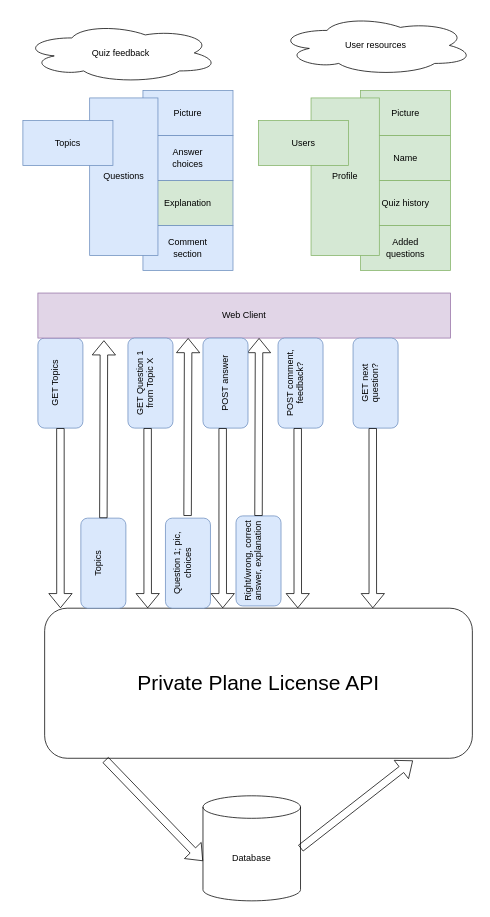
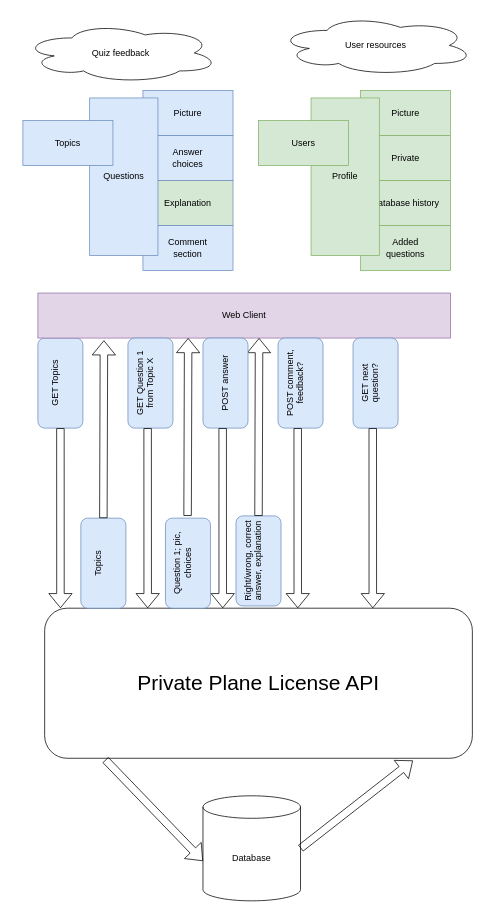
  <mxCell id="0" />
  <mxCell id="1" parent="0" />
  <mxCell id="2" value="" style="rounded=1;whiteSpace=wrap;html=1;rotation=-90;fillColor=#dae8fc;strokeColor=#6c8ebf;" vertex="1" parent="1"><mxGeometry x="20" y="480" width="120" height="60" as="geometry" /></mxCell>
  <mxCell id="3" value="Added &lt;br&gt;questions" style="rounded=0;whiteSpace=wrap;html=1;fillColor=#d5e8d4;strokeColor=#82b366;" vertex="1" parent="1"><mxGeometry x="480" y="300" width="120" height="60" as="geometry" /></mxCell>
- <mxCell id="4" value="Quiz history" style="rounded=0;whiteSpace=wrap;html=1;fillColor=#d5e8d4;strokeColor=#82b366;" vertex="1" parent="1"><mxGeometry x="480" y="240" width="120" height="60" as="geometry" /></mxCell>
- <mxCell id="5" value="Name" style="rounded=0;whiteSpace=wrap;html=1;fillColor=#d5e8d4;strokeColor=#82b366;" vertex="1" parent="1"><mxGeometry x="480" y="180" width="120" height="60" as="geometry" /></mxCell>
+ <mxCell id="4" value="Database history" style="rounded=0;whiteSpace=wrap;html=1;fillColor=#d5e8d4;strokeColor=#82b366;" vertex="1" parent="1"><mxGeometry x="480" y="240" width="120" height="60" as="geometry" /></mxCell>
+ <mxCell id="5" value="Private" style="rounded=0;whiteSpace=wrap;html=1;fillColor=#d5e8d4;strokeColor=#82b366;" vertex="1" parent="1"><mxGeometry x="480" y="180" width="120" height="60" as="geometry" /></mxCell>
  <mxCell id="6" value="&lt;div&gt;Comment &lt;br&gt;&lt;/div&gt;&lt;div&gt;section&lt;/div&gt;" style="rounded=0;whiteSpace=wrap;html=1;fillColor=#dae8fc;strokeColor=#6c8ebf;" vertex="1" parent="1"><mxGeometry x="190" y="300" width="120" height="60" as="geometry" /></mxCell>
  <mxCell id="7" value="&lt;font style=&quot;font-size: 28px&quot;&gt;Private Plane License API&lt;/font&gt;" style="rounded=1;whiteSpace=wrap;html=1;" parent="1" vertex="1"><mxGeometry x="59" y="810" width="570" height="200" as="geometry" /></mxCell>
  <mxCell id="8" value="Web Client" style="rounded=0;whiteSpace=wrap;html=1;fillColor=#e1d5e7;strokeColor=#9673a6;" parent="1" vertex="1"><mxGeometry x="50" y="390" width="550" height="60" as="geometry" /></mxCell>
  <mxCell id="9" value="Database" style="shape=cylinder3;whiteSpace=wrap;html=1;boundedLbl=1;backgroundOutline=1;size=15;" parent="1" vertex="1"><mxGeometry x="270" y="1060" width="130" height="140" as="geometry" /></mxCell>
  <mxCell id="10" value="" style="shape=flexArrow;endArrow=classic;html=1;entryX=0;entryY=0.621;entryDx=0;entryDy=0;entryPerimeter=0;exitX=0.142;exitY=1.01;exitDx=0;exitDy=0;exitPerimeter=0;" parent="1" source="7" target="9" edge="1"><mxGeometry width="50" height="50" relative="1" as="geometry"><mxPoint x="340" y="580" as="sourcePoint" /><mxPoint x="390" y="530" as="targetPoint" /></mxGeometry></mxCell>
  <mxCell id="11" value="" style="shape=flexArrow;endArrow=classic;html=1;exitX=1;exitY=0.5;exitDx=0;exitDy=0;exitPerimeter=0;entryX=0.861;entryY=1.015;entryDx=0;entryDy=0;entryPerimeter=0;" parent="1" source="9" target="7" edge="1"><mxGeometry width="50" height="50" relative="1" as="geometry"><mxPoint x="150.94" y="742" as="sourcePoint" /><mxPoint x="580" y="810" as="targetPoint" /></mxGeometry></mxCell>
  <mxCell id="12" value="&lt;div&gt;&lt;br&gt;&lt;/div&gt;&lt;div&gt;Answer&lt;/div&gt;&lt;div&gt; choices&lt;/div&gt;&lt;div&gt;&lt;br&gt;&lt;/div&gt;" style="rounded=0;whiteSpace=wrap;html=1;fillColor=#dae8fc;strokeColor=#6c8ebf;" vertex="1" parent="1"><mxGeometry x="190" y="180" width="120" height="60" as="geometry" /></mxCell>
  <mxCell id="13" value="Picture" style="rounded=0;whiteSpace=wrap;html=1;fillColor=#dae8fc;strokeColor=#6c8ebf;" vertex="1" parent="1"><mxGeometry x="190" y="120" width="120" height="60" as="geometry" /></mxCell>
  <mxCell id="14" value="Explanation" style="rounded=0;whiteSpace=wrap;html=1;fillColor=#d5e8d4;strokeColor=#6c8ebf;" vertex="1" parent="1"><mxGeometry x="190" y="240" width="120" height="60" as="geometry" /></mxCell>
  <mxCell id="15" value="Questions" style="rounded=0;whiteSpace=wrap;html=1;fillColor=#dae8fc;strokeColor=#6c8ebf;" vertex="1" parent="1"><mxGeometry x="119" y="130" width="91" height="210" as="geometry" /></mxCell>
  <mxCell id="16" value="Topics" style="rounded=0;whiteSpace=wrap;html=1;fillColor=#dae8fc;strokeColor=#6c8ebf;" vertex="1" parent="1"><mxGeometry x="30" y="160" width="120" height="60" as="geometry" /></mxCell>
  <mxCell id="17" value="" style="edgeStyle=orthogonalEdgeStyle;rounded=0;orthogonalLoop=1;jettySize=auto;html=1;" edge="1" parent="1" source="18" target="20"><mxGeometry relative="1" as="geometry" /></mxCell>
  <mxCell id="18" value="Picture" style="rounded=0;whiteSpace=wrap;html=1;fillColor=#d5e8d4;strokeColor=#82b366;" vertex="1" parent="1"><mxGeometry x="480" y="120" width="120" height="60" as="geometry" /></mxCell>
  <mxCell id="19" value="Profile" style="rounded=0;whiteSpace=wrap;html=1;fillColor=#d5e8d4;strokeColor=#82b366;" vertex="1" parent="1"><mxGeometry x="414" y="130" width="91" height="210" as="geometry" /></mxCell>
  <mxCell id="20" value="Users" style="rounded=0;whiteSpace=wrap;html=1;fillColor=#d5e8d4;strokeColor=#82b366;" vertex="1" parent="1"><mxGeometry x="344" y="160" width="120" height="60" as="geometry" /></mxCell>
  <mxCell id="21" value="Quiz feedback" style="ellipse;shape=cloud;whiteSpace=wrap;html=1;" vertex="1" parent="1"><mxGeometry x="30" y="30" width="261" height="80" as="geometry" /></mxCell>
  <mxCell id="22" value="User resources" style="ellipse;shape=cloud;whiteSpace=wrap;html=1;" vertex="1" parent="1"><mxGeometry x="370" y="20" width="261" height="80" as="geometry" /></mxCell>
  <mxCell id="23" value="&lt;div&gt;GET Topics&lt;/div&gt;&lt;div&gt;&lt;br&gt;&lt;/div&gt;" style="text;html=1;strokeColor=none;fillColor=none;align=center;verticalAlign=middle;whiteSpace=wrap;rounded=0;rotation=-90;" vertex="1" parent="1"><mxGeometry x="27.25" y="490" width="105.5" height="40" as="geometry" /></mxCell>
  <mxCell id="24" value="" style="rounded=1;whiteSpace=wrap;html=1;rotation=-90;fillColor=#dae8fc;strokeColor=#6c8ebf;" vertex="1" parent="1"><mxGeometry x="190" y="720" width="120" height="60" as="geometry" /></mxCell>
  <mxCell id="25" value="&lt;div&gt;Question 1; pic, choices&lt;/div&gt;&lt;div&gt;&lt;br&gt;&lt;/div&gt;" style="text;html=1;strokeColor=none;fillColor=none;align=center;verticalAlign=middle;whiteSpace=wrap;rounded=0;rotation=-90;" vertex="1" parent="1"><mxGeometry x="197.25" y="730" width="105.5" height="40" as="geometry" /></mxCell>
  <mxCell id="26" value="" style="rounded=1;whiteSpace=wrap;html=1;rotation=-90;fillColor=#dae8fc;strokeColor=#6c8ebf;" vertex="1" parent="1"><mxGeometry x="140" y="480" width="120" height="60" as="geometry" /></mxCell>
  <mxCell id="27" value="&lt;div&gt;GET Question 1 from Topic X&lt;/div&gt;&lt;div&gt;&lt;br&gt;&lt;/div&gt;" style="text;html=1;strokeColor=none;fillColor=none;align=center;verticalAlign=middle;whiteSpace=wrap;rounded=0;rotation=-90;" vertex="1" parent="1"><mxGeometry x="147.25" y="490" width="105.5" height="40" as="geometry" /></mxCell>
  <mxCell id="28" value="&lt;div&gt;Topics&lt;/div&gt;&lt;div&gt;&lt;br&gt;&lt;/div&gt;" style="rounded=1;whiteSpace=wrap;html=1;rotation=-90;fillColor=#dae8fc;strokeColor=#6c8ebf;" vertex="1" parent="1"><mxGeometry x="77.25" y="720" width="120" height="60" as="geometry" /></mxCell>
  <mxCell id="29" value="" style="shape=flexArrow;endArrow=classic;html=1;exitX=0;exitY=0.5;exitDx=0;exitDy=0;entryX=0.037;entryY=0;entryDx=0;entryDy=0;entryPerimeter=0;" edge="1" parent="1" source="2" target="7"><mxGeometry width="50" height="50" relative="1" as="geometry"><mxPoint x="300" y="510" as="sourcePoint" /><mxPoint x="350" y="460" as="targetPoint" /></mxGeometry></mxCell>
  <mxCell id="30" value="" style="shape=flexArrow;endArrow=classic;html=1;exitX=1;exitY=0.5;exitDx=0;exitDy=0;entryX=0.16;entryY=1.05;entryDx=0;entryDy=0;entryPerimeter=0;" edge="1" parent="1" source="28" target="8"><mxGeometry width="50" height="50" relative="1" as="geometry"><mxPoint x="302.75" y="450" as="sourcePoint" /><mxPoint x="302.84" y="690" as="targetPoint" /></mxGeometry></mxCell>
  <mxCell id="31" value="" style="shape=flexArrow;endArrow=classic;html=1;exitX=1;exitY=0.5;exitDx=0;exitDy=0;entryX=0.16;entryY=1.05;entryDx=0;entryDy=0;entryPerimeter=0;" edge="1" parent="1"><mxGeometry width="50" height="50" relative="1" as="geometry"><mxPoint x="249.5" y="687" as="sourcePoint" /><mxPoint x="250.25" y="450" as="targetPoint" /></mxGeometry></mxCell>
  <mxCell id="32" value="" style="shape=flexArrow;endArrow=classic;html=1;exitX=0;exitY=0.5;exitDx=0;exitDy=0;entryX=0.037;entryY=0;entryDx=0;entryDy=0;entryPerimeter=0;" edge="1" parent="1"><mxGeometry width="50" height="50" relative="1" as="geometry"><mxPoint x="196.25" y="570" as="sourcePoint" /><mxPoint x="196.34" y="810" as="targetPoint" /></mxGeometry></mxCell>
  <mxCell id="33" value="&lt;div&gt;Right/wrong, correct answer, explanation&lt;br&gt;&lt;/div&gt;&lt;div&gt;&lt;br&gt;&lt;/div&gt;" style="rounded=1;whiteSpace=wrap;html=1;rotation=-90;fillColor=#dae8fc;strokeColor=#6c8ebf;" vertex="1" parent="1"><mxGeometry x="284" y="717" width="120" height="60" as="geometry" /></mxCell>
  <mxCell id="34" value="" style="shape=flexArrow;endArrow=classic;html=1;exitX=1;exitY=0.5;exitDx=0;exitDy=0;entryX=0.16;entryY=1.05;entryDx=0;entryDy=0;entryPerimeter=0;" edge="1" parent="1" source="33"><mxGeometry width="50" height="50" relative="1" as="geometry"><mxPoint x="509.5" y="447" as="sourcePoint" /><mxPoint x="344.75" y="450" as="targetPoint" /></mxGeometry></mxCell>
  <mxCell id="35" value="" style="group" vertex="1" connectable="0" parent="1"><mxGeometry x="270" y="450" width="60" height="360" as="geometry" /></mxCell>
  <mxCell id="36" value="" style="rounded=1;whiteSpace=wrap;html=1;rotation=-90;fillColor=#dae8fc;strokeColor=#6c8ebf;" vertex="1" parent="35"><mxGeometry x="-30" y="30" width="120" height="60" as="geometry" /></mxCell>
  <mxCell id="37" value="POST answer" style="text;html=1;strokeColor=none;fillColor=none;align=center;verticalAlign=middle;whiteSpace=wrap;rounded=0;rotation=-90;" vertex="1" parent="35"><mxGeometry x="-22.75" y="40" width="105.5" height="40" as="geometry" /></mxCell>
  <mxCell id="38" value="" style="shape=flexArrow;endArrow=classic;html=1;exitX=0;exitY=0.5;exitDx=0;exitDy=0;entryX=0.037;entryY=0;entryDx=0;entryDy=0;entryPerimeter=0;" edge="1" parent="35"><mxGeometry width="50" height="50" relative="1" as="geometry"><mxPoint x="26.25" y="120" as="sourcePoint" /><mxPoint x="26.34" y="360" as="targetPoint" /></mxGeometry></mxCell>
  <mxCell id="39" value="" style="group" vertex="1" connectable="0" parent="1"><mxGeometry x="370" y="450" width="60" height="360" as="geometry" /></mxCell>
  <mxCell id="40" value="" style="rounded=1;whiteSpace=wrap;html=1;rotation=-90;fillColor=#dae8fc;strokeColor=#6c8ebf;" vertex="1" parent="39"><mxGeometry x="-30" y="30" width="120" height="60" as="geometry" /></mxCell>
  <mxCell id="41" value="&lt;div&gt;POST comment, feedback?&lt;/div&gt;&lt;div&gt;&lt;br&gt;&lt;/div&gt;" style="text;html=1;strokeColor=none;fillColor=none;align=center;verticalAlign=middle;whiteSpace=wrap;rounded=0;rotation=-90;" vertex="1" parent="39"><mxGeometry x="-22.75" y="40" width="105.5" height="40" as="geometry" /></mxCell>
  <mxCell id="42" value="" style="shape=flexArrow;endArrow=classic;html=1;exitX=0;exitY=0.5;exitDx=0;exitDy=0;entryX=0.037;entryY=0;entryDx=0;entryDy=0;entryPerimeter=0;" edge="1" parent="39"><mxGeometry width="50" height="50" relative="1" as="geometry"><mxPoint x="26.25" y="120" as="sourcePoint" /><mxPoint x="26.34" y="360" as="targetPoint" /></mxGeometry></mxCell>
  <mxCell id="43" value="" style="group" vertex="1" connectable="0" parent="1"><mxGeometry x="470" y="450" width="60" height="360" as="geometry" /></mxCell>
  <mxCell id="44" value="" style="rounded=1;whiteSpace=wrap;html=1;rotation=-90;fillColor=#dae8fc;strokeColor=#6c8ebf;" vertex="1" parent="43"><mxGeometry x="-30" y="30" width="120" height="60" as="geometry" /></mxCell>
  <mxCell id="45" value="&lt;div&gt;GET next question?&lt;/div&gt;&lt;div&gt;&lt;br&gt;&lt;/div&gt;" style="text;html=1;strokeColor=none;fillColor=none;align=center;verticalAlign=middle;whiteSpace=wrap;rounded=0;rotation=-90;" vertex="1" parent="43"><mxGeometry x="-22.75" y="40" width="105.5" height="40" as="geometry" /></mxCell>
  <mxCell id="46" value="" style="shape=flexArrow;endArrow=classic;html=1;exitX=0;exitY=0.5;exitDx=0;exitDy=0;entryX=0.037;entryY=0;entryDx=0;entryDy=0;entryPerimeter=0;" edge="1" parent="43"><mxGeometry width="50" height="50" relative="1" as="geometry"><mxPoint x="26.25" y="120" as="sourcePoint" /><mxPoint x="26.34" y="360" as="targetPoint" /></mxGeometry></mxCell>
